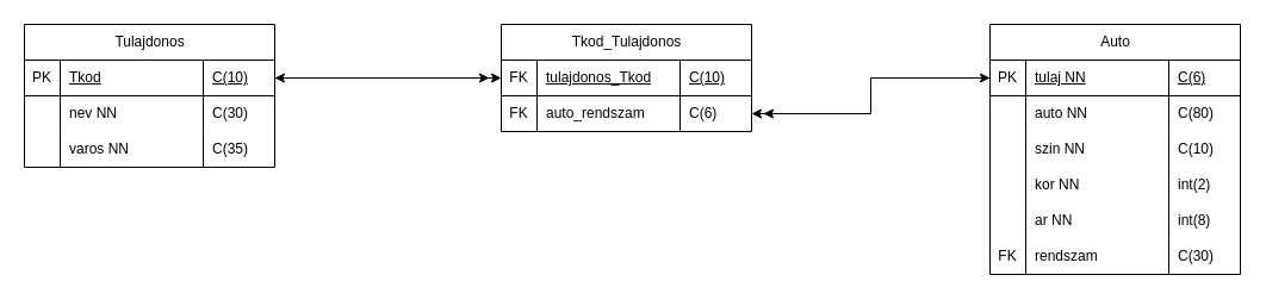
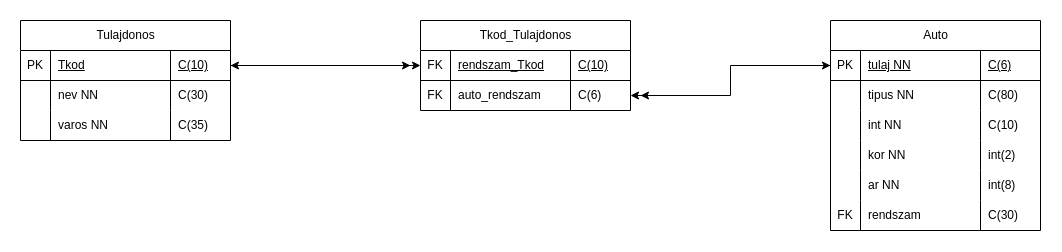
  <mxCell id="0" />
  <mxCell id="1" parent="0" />
  <mxCell id="2" value="&lt;span style=&quot;font-weight: 400;&quot;&gt;Auto&lt;/span&gt;" style="shape=table;startSize=30;container=1;collapsible=1;childLayout=tableLayout;fixedRows=1;rowLines=0;fontStyle=1;align=center;resizeLast=1;html=1;strokeColor=default;verticalAlign=middle;fontFamily=Helvetica;fontSize=12;fontColor=default;fillColor=default;strokeWidth=1;" vertex="1" parent="1"><mxGeometry x="830" y="20" width="210" height="210" as="geometry" /></mxCell>
  <mxCell id="3" value="" style="shape=tableRow;horizontal=0;startSize=0;swimlaneHead=0;swimlaneBody=0;fillColor=none;collapsible=0;dropTarget=0;points=[[0,0.5],[1,0.5]];portConstraint=eastwest;top=0;left=0;right=0;bottom=1;strokeColor=default;align=center;verticalAlign=middle;fontFamily=Helvetica;fontSize=12;fontColor=default;fontStyle=1;" vertex="1" parent="2"><mxGeometry y="30" width="210" height="30" as="geometry" /></mxCell>
  <mxCell id="4" value="&lt;span style=&quot;font-weight: normal;&quot;&gt;PK&lt;/span&gt;" style="shape=partialRectangle;connectable=0;fillColor=none;top=0;left=0;bottom=0;right=0;fontStyle=1;overflow=hidden;whiteSpace=wrap;html=1;strokeColor=default;align=center;verticalAlign=middle;fontFamily=Helvetica;fontSize=12;fontColor=default;" vertex="1" parent="3"><mxGeometry width="30" height="30" as="geometry"><mxRectangle width="30" height="30" as="alternateBounds" /></mxGeometry></mxCell>
  <mxCell id="5" value="&lt;span style=&quot;font-weight: normal;&quot;&gt;tulaj NN&lt;/span&gt;" style="shape=partialRectangle;connectable=0;fillColor=none;top=0;left=0;bottom=0;right=0;align=left;spacingLeft=6;fontStyle=5;overflow=hidden;whiteSpace=wrap;html=1;strokeColor=default;verticalAlign=middle;fontFamily=Helvetica;fontSize=12;fontColor=default;" vertex="1" parent="3"><mxGeometry x="30" width="120" height="30" as="geometry"><mxRectangle width="120" height="30" as="alternateBounds" /></mxGeometry></mxCell>
  <mxCell id="6" value="&lt;span style=&quot;font-weight: normal;&quot;&gt;C(6)&lt;/span&gt;" style="shape=partialRectangle;connectable=0;fillColor=none;top=0;left=0;bottom=0;right=0;align=left;spacingLeft=6;fontStyle=5;overflow=hidden;whiteSpace=wrap;html=1;strokeColor=default;verticalAlign=middle;fontFamily=Helvetica;fontSize=12;fontColor=default;" vertex="1" parent="3"><mxGeometry x="150" width="60" height="30" as="geometry"><mxRectangle width="60" height="30" as="alternateBounds" /></mxGeometry></mxCell>
  <mxCell id="7" value="" style="shape=tableRow;horizontal=0;startSize=0;swimlaneHead=0;swimlaneBody=0;fillColor=none;collapsible=0;dropTarget=0;points=[[0,0.5],[1,0.5]];portConstraint=eastwest;top=0;left=0;right=0;bottom=0;strokeColor=default;align=center;verticalAlign=middle;fontFamily=Helvetica;fontSize=12;fontColor=default;fontStyle=1;" vertex="1" parent="2"><mxGeometry y="60" width="210" height="30" as="geometry" /></mxCell>
  <mxCell id="8" value="" style="shape=partialRectangle;connectable=0;fillColor=none;top=0;left=0;bottom=0;right=0;editable=1;overflow=hidden;whiteSpace=wrap;html=1;strokeColor=default;align=center;verticalAlign=middle;fontFamily=Helvetica;fontSize=12;fontColor=default;fontStyle=1;" vertex="1" parent="7"><mxGeometry width="30" height="30" as="geometry"><mxRectangle width="30" height="30" as="alternateBounds" /></mxGeometry></mxCell>
- <mxCell id="9" value="&lt;span style=&quot;font-weight: 400;&quot;&gt;auto NN&lt;/span&gt;" style="shape=partialRectangle;connectable=0;fillColor=none;top=0;left=0;bottom=0;right=0;align=left;spacingLeft=6;overflow=hidden;whiteSpace=wrap;html=1;strokeColor=default;verticalAlign=middle;fontFamily=Helvetica;fontSize=12;fontColor=default;fontStyle=1;" vertex="1" parent="7"><mxGeometry x="30" width="120" height="30" as="geometry"><mxRectangle width="120" height="30" as="alternateBounds" /></mxGeometry></mxCell>
+ <mxCell id="9" value="&lt;span style=&quot;font-weight: 400;&quot;&gt;tipus NN&lt;/span&gt;" style="shape=partialRectangle;connectable=0;fillColor=none;top=0;left=0;bottom=0;right=0;align=left;spacingLeft=6;overflow=hidden;whiteSpace=wrap;html=1;strokeColor=default;verticalAlign=middle;fontFamily=Helvetica;fontSize=12;fontColor=default;fontStyle=1;" vertex="1" parent="7"><mxGeometry x="30" width="120" height="30" as="geometry"><mxRectangle width="120" height="30" as="alternateBounds" /></mxGeometry></mxCell>
  <mxCell id="10" value="&lt;span style=&quot;font-weight: normal;&quot;&gt;C(80)&lt;/span&gt;" style="shape=partialRectangle;connectable=0;fillColor=none;top=0;left=0;bottom=0;right=0;align=left;spacingLeft=6;overflow=hidden;whiteSpace=wrap;html=1;strokeColor=default;verticalAlign=middle;fontFamily=Helvetica;fontSize=12;fontColor=default;fontStyle=1;" vertex="1" parent="7"><mxGeometry x="150" width="60" height="30" as="geometry"><mxRectangle width="60" height="30" as="alternateBounds" /></mxGeometry></mxCell>
  <mxCell id="11" style="shape=tableRow;horizontal=0;startSize=0;swimlaneHead=0;swimlaneBody=0;fillColor=none;collapsible=0;dropTarget=0;points=[[0,0.5],[1,0.5]];portConstraint=eastwest;top=0;left=0;right=0;bottom=0;strokeColor=default;align=center;verticalAlign=middle;fontFamily=Helvetica;fontSize=12;fontColor=default;fontStyle=1;" vertex="1" parent="2"><mxGeometry y="90" width="210" height="30" as="geometry" /></mxCell>
  <mxCell id="12" style="shape=partialRectangle;connectable=0;fillColor=none;top=0;left=0;bottom=0;right=0;editable=1;overflow=hidden;whiteSpace=wrap;html=1;strokeColor=default;align=center;verticalAlign=middle;fontFamily=Helvetica;fontSize=12;fontColor=default;fontStyle=1;" vertex="1" parent="11"><mxGeometry width="30" height="30" as="geometry"><mxRectangle width="30" height="30" as="alternateBounds" /></mxGeometry></mxCell>
- <mxCell id="13" value="&lt;span style=&quot;font-weight: normal;&quot;&gt;szin NN&lt;/span&gt;" style="shape=partialRectangle;connectable=0;fillColor=none;top=0;left=0;bottom=0;right=0;align=left;spacingLeft=6;overflow=hidden;whiteSpace=wrap;html=1;strokeColor=default;verticalAlign=middle;fontFamily=Helvetica;fontSize=12;fontColor=default;fontStyle=1;" vertex="1" parent="11"><mxGeometry x="30" width="120" height="30" as="geometry"><mxRectangle width="120" height="30" as="alternateBounds" /></mxGeometry></mxCell>
+ <mxCell id="13" value="&lt;span style=&quot;font-weight: normal;&quot;&gt;int NN&lt;/span&gt;" style="shape=partialRectangle;connectable=0;fillColor=none;top=0;left=0;bottom=0;right=0;align=left;spacingLeft=6;overflow=hidden;whiteSpace=wrap;html=1;strokeColor=default;verticalAlign=middle;fontFamily=Helvetica;fontSize=12;fontColor=default;fontStyle=1;" vertex="1" parent="11"><mxGeometry x="30" width="120" height="30" as="geometry"><mxRectangle width="120" height="30" as="alternateBounds" /></mxGeometry></mxCell>
  <mxCell id="14" value="&lt;span style=&quot;font-weight: 400;&quot;&gt;C(10)&lt;/span&gt;" style="shape=partialRectangle;connectable=0;fillColor=none;top=0;left=0;bottom=0;right=0;align=left;spacingLeft=6;overflow=hidden;whiteSpace=wrap;html=1;strokeColor=default;verticalAlign=middle;fontFamily=Helvetica;fontSize=12;fontColor=default;fontStyle=1;" vertex="1" parent="11"><mxGeometry x="150" width="60" height="30" as="geometry"><mxRectangle width="60" height="30" as="alternateBounds" /></mxGeometry></mxCell>
  <mxCell id="15" style="shape=tableRow;horizontal=0;startSize=0;swimlaneHead=0;swimlaneBody=0;fillColor=none;collapsible=0;dropTarget=0;points=[[0,0.5],[1,0.5]];portConstraint=eastwest;top=0;left=0;right=0;bottom=0;strokeColor=default;align=center;verticalAlign=middle;fontFamily=Helvetica;fontSize=12;fontColor=default;fontStyle=1;" vertex="1" parent="2"><mxGeometry y="120" width="210" height="30" as="geometry" /></mxCell>
  <mxCell id="16" style="shape=partialRectangle;connectable=0;fillColor=none;top=0;left=0;bottom=0;right=0;editable=1;overflow=hidden;whiteSpace=wrap;html=1;strokeColor=default;align=center;verticalAlign=middle;fontFamily=Helvetica;fontSize=12;fontColor=default;fontStyle=1;" vertex="1" parent="15"><mxGeometry width="30" height="30" as="geometry"><mxRectangle width="30" height="30" as="alternateBounds" /></mxGeometry></mxCell>
  <mxCell id="17" value="&lt;span style=&quot;font-weight: normal;&quot;&gt;kor NN&lt;/span&gt;" style="shape=partialRectangle;connectable=0;fillColor=none;top=0;left=0;bottom=0;right=0;align=left;spacingLeft=6;overflow=hidden;whiteSpace=wrap;html=1;strokeColor=default;verticalAlign=middle;fontFamily=Helvetica;fontSize=12;fontColor=default;fontStyle=1;" vertex="1" parent="15"><mxGeometry x="30" width="120" height="30" as="geometry"><mxRectangle width="120" height="30" as="alternateBounds" /></mxGeometry></mxCell>
  <mxCell id="18" value="&lt;span style=&quot;font-weight: normal;&quot;&gt;int(2)&lt;/span&gt;" style="shape=partialRectangle;connectable=0;fillColor=none;top=0;left=0;bottom=0;right=0;align=left;spacingLeft=6;overflow=hidden;whiteSpace=wrap;html=1;strokeColor=default;verticalAlign=middle;fontFamily=Helvetica;fontSize=12;fontColor=default;fontStyle=1;" vertex="1" parent="15"><mxGeometry x="150" width="60" height="30" as="geometry"><mxRectangle width="60" height="30" as="alternateBounds" /></mxGeometry></mxCell>
  <mxCell id="19" style="shape=tableRow;horizontal=0;startSize=0;swimlaneHead=0;swimlaneBody=0;fillColor=none;collapsible=0;dropTarget=0;points=[[0,0.5],[1,0.5]];portConstraint=eastwest;top=0;left=0;right=0;bottom=0;strokeColor=default;align=center;verticalAlign=middle;fontFamily=Helvetica;fontSize=12;fontColor=default;fontStyle=1;" vertex="1" parent="2"><mxGeometry y="150" width="210" height="30" as="geometry" /></mxCell>
  <mxCell id="20" style="shape=partialRectangle;connectable=0;fillColor=none;top=0;left=0;bottom=0;right=0;editable=1;overflow=hidden;whiteSpace=wrap;html=1;strokeColor=default;align=center;verticalAlign=middle;fontFamily=Helvetica;fontSize=12;fontColor=default;fontStyle=1;" vertex="1" parent="19"><mxGeometry width="30" height="30" as="geometry"><mxRectangle width="30" height="30" as="alternateBounds" /></mxGeometry></mxCell>
  <mxCell id="21" value="&lt;span style=&quot;font-weight: normal;&quot;&gt;ar NN&lt;/span&gt;" style="shape=partialRectangle;connectable=0;fillColor=none;top=0;left=0;bottom=0;right=0;align=left;spacingLeft=6;overflow=hidden;whiteSpace=wrap;html=1;strokeColor=default;verticalAlign=middle;fontFamily=Helvetica;fontSize=12;fontColor=default;fontStyle=1;" vertex="1" parent="19"><mxGeometry x="30" width="120" height="30" as="geometry"><mxRectangle width="120" height="30" as="alternateBounds" /></mxGeometry></mxCell>
  <mxCell id="22" value="&lt;span style=&quot;font-weight: normal;&quot;&gt;int(8)&lt;/span&gt;" style="shape=partialRectangle;connectable=0;fillColor=none;top=0;left=0;bottom=0;right=0;align=left;spacingLeft=6;overflow=hidden;whiteSpace=wrap;html=1;strokeColor=default;verticalAlign=middle;fontFamily=Helvetica;fontSize=12;fontColor=default;fontStyle=1;" vertex="1" parent="19"><mxGeometry x="150" width="60" height="30" as="geometry"><mxRectangle width="60" height="30" as="alternateBounds" /></mxGeometry></mxCell>
  <mxCell id="23" style="shape=tableRow;horizontal=0;startSize=0;swimlaneHead=0;swimlaneBody=0;fillColor=none;collapsible=0;dropTarget=0;points=[[0,0.5],[1,0.5]];portConstraint=eastwest;top=0;left=0;right=0;bottom=0;strokeColor=default;align=center;verticalAlign=middle;fontFamily=Helvetica;fontSize=12;fontColor=default;fontStyle=1;" vertex="1" parent="2"><mxGeometry y="180" width="210" height="30" as="geometry" /></mxCell>
  <mxCell id="24" value="&lt;span style=&quot;font-weight: normal;&quot;&gt;FK&lt;/span&gt;" style="shape=partialRectangle;connectable=0;fillColor=none;top=0;left=0;bottom=0;right=0;editable=1;overflow=hidden;whiteSpace=wrap;html=1;strokeColor=default;align=center;verticalAlign=middle;fontFamily=Helvetica;fontSize=12;fontColor=default;fontStyle=1;" vertex="1" parent="23"><mxGeometry width="30" height="30" as="geometry"><mxRectangle width="30" height="30" as="alternateBounds" /></mxGeometry></mxCell>
  <mxCell id="25" value="&lt;span style=&quot;font-weight: normal;&quot;&gt;rendszam&lt;/span&gt;" style="shape=partialRectangle;connectable=0;fillColor=none;top=0;left=0;bottom=0;right=0;align=left;spacingLeft=6;overflow=hidden;whiteSpace=wrap;html=1;strokeColor=default;verticalAlign=middle;fontFamily=Helvetica;fontSize=12;fontColor=default;fontStyle=1;" vertex="1" parent="23"><mxGeometry x="30" width="120" height="30" as="geometry"><mxRectangle width="120" height="30" as="alternateBounds" /></mxGeometry></mxCell>
  <mxCell id="26" value="&lt;span style=&quot;font-weight: normal;&quot;&gt;C(30)&lt;/span&gt;" style="shape=partialRectangle;connectable=0;fillColor=none;top=0;left=0;bottom=0;right=0;align=left;spacingLeft=6;overflow=hidden;whiteSpace=wrap;html=1;strokeColor=default;verticalAlign=middle;fontFamily=Helvetica;fontSize=12;fontColor=default;fontStyle=1;" vertex="1" parent="23"><mxGeometry x="150" width="60" height="30" as="geometry"><mxRectangle width="60" height="30" as="alternateBounds" /></mxGeometry></mxCell>
  <mxCell id="27" value="&lt;span style=&quot;font-weight: normal;&quot;&gt;Tulajdonos&lt;/span&gt;" style="shape=table;startSize=30;container=1;collapsible=1;childLayout=tableLayout;fixedRows=1;rowLines=0;fontStyle=1;align=center;resizeLast=1;html=1;strokeColor=default;verticalAlign=middle;fontFamily=Helvetica;fontSize=12;fontColor=default;fillColor=default;strokeWidth=1;" vertex="1" parent="1"><mxGeometry x="20" y="20" width="210" height="120" as="geometry" /></mxCell>
  <mxCell id="28" value="" style="shape=tableRow;horizontal=0;startSize=0;swimlaneHead=0;swimlaneBody=0;fillColor=none;collapsible=0;dropTarget=0;points=[[0,0.5],[1,0.5]];portConstraint=eastwest;top=0;left=0;right=0;bottom=1;strokeColor=default;align=center;verticalAlign=middle;fontFamily=Helvetica;fontSize=12;fontColor=default;fontStyle=1;" vertex="1" parent="27"><mxGeometry y="30" width="210" height="30" as="geometry" /></mxCell>
  <mxCell id="29" value="&lt;span style=&quot;font-weight: normal;&quot;&gt;PK&lt;/span&gt;" style="shape=partialRectangle;connectable=0;fillColor=none;top=0;left=0;bottom=0;right=0;fontStyle=1;overflow=hidden;whiteSpace=wrap;html=1;strokeColor=default;align=center;verticalAlign=middle;fontFamily=Helvetica;fontSize=12;fontColor=default;" vertex="1" parent="28"><mxGeometry width="30" height="30" as="geometry"><mxRectangle width="30" height="30" as="alternateBounds" /></mxGeometry></mxCell>
  <mxCell id="30" value="&lt;span style=&quot;font-weight: normal;&quot;&gt;Tkod&lt;/span&gt;" style="shape=partialRectangle;connectable=0;fillColor=none;top=0;left=0;bottom=0;right=0;align=left;spacingLeft=6;fontStyle=5;overflow=hidden;whiteSpace=wrap;html=1;strokeColor=default;verticalAlign=middle;fontFamily=Helvetica;fontSize=12;fontColor=default;" vertex="1" parent="28"><mxGeometry x="30" width="120" height="30" as="geometry"><mxRectangle width="120" height="30" as="alternateBounds" /></mxGeometry></mxCell>
  <mxCell id="31" value="&lt;span style=&quot;font-weight: normal;&quot;&gt;C(10)&lt;/span&gt;" style="shape=partialRectangle;connectable=0;fillColor=none;top=0;left=0;bottom=0;right=0;align=left;spacingLeft=6;fontStyle=5;overflow=hidden;whiteSpace=wrap;html=1;strokeColor=default;verticalAlign=middle;fontFamily=Helvetica;fontSize=12;fontColor=default;" vertex="1" parent="28"><mxGeometry x="150" width="60" height="30" as="geometry"><mxRectangle width="60" height="30" as="alternateBounds" /></mxGeometry></mxCell>
  <mxCell id="32" value="" style="shape=tableRow;horizontal=0;startSize=0;swimlaneHead=0;swimlaneBody=0;fillColor=none;collapsible=0;dropTarget=0;points=[[0,0.5],[1,0.5]];portConstraint=eastwest;top=0;left=0;right=0;bottom=0;strokeColor=default;align=center;verticalAlign=middle;fontFamily=Helvetica;fontSize=12;fontColor=default;fontStyle=1;" vertex="1" parent="27"><mxGeometry y="60" width="210" height="30" as="geometry" /></mxCell>
  <mxCell id="33" value="" style="shape=partialRectangle;connectable=0;fillColor=none;top=0;left=0;bottom=0;right=0;editable=1;overflow=hidden;whiteSpace=wrap;html=1;strokeColor=default;align=center;verticalAlign=middle;fontFamily=Helvetica;fontSize=12;fontColor=default;fontStyle=1;" vertex="1" parent="32"><mxGeometry width="30" height="30" as="geometry"><mxRectangle width="30" height="30" as="alternateBounds" /></mxGeometry></mxCell>
  <mxCell id="34" value="&lt;span style=&quot;font-weight: 400;&quot;&gt;nev NN&lt;/span&gt;" style="shape=partialRectangle;connectable=0;fillColor=none;top=0;left=0;bottom=0;right=0;align=left;spacingLeft=6;overflow=hidden;whiteSpace=wrap;html=1;strokeColor=default;verticalAlign=middle;fontFamily=Helvetica;fontSize=12;fontColor=default;fontStyle=1;" vertex="1" parent="32"><mxGeometry x="30" width="120" height="30" as="geometry"><mxRectangle width="120" height="30" as="alternateBounds" /></mxGeometry></mxCell>
  <mxCell id="35" value="&lt;span style=&quot;font-weight: normal;&quot;&gt;C(30)&lt;/span&gt;" style="shape=partialRectangle;connectable=0;fillColor=none;top=0;left=0;bottom=0;right=0;align=left;spacingLeft=6;overflow=hidden;whiteSpace=wrap;html=1;strokeColor=default;verticalAlign=middle;fontFamily=Helvetica;fontSize=12;fontColor=default;fontStyle=1;" vertex="1" parent="32"><mxGeometry x="150" width="60" height="30" as="geometry"><mxRectangle width="60" height="30" as="alternateBounds" /></mxGeometry></mxCell>
  <mxCell id="36" style="shape=tableRow;horizontal=0;startSize=0;swimlaneHead=0;swimlaneBody=0;fillColor=none;collapsible=0;dropTarget=0;points=[[0,0.5],[1,0.5]];portConstraint=eastwest;top=0;left=0;right=0;bottom=0;strokeColor=default;align=center;verticalAlign=middle;fontFamily=Helvetica;fontSize=12;fontColor=default;fontStyle=1;" vertex="1" parent="27"><mxGeometry y="90" width="210" height="30" as="geometry" /></mxCell>
  <mxCell id="37" style="shape=partialRectangle;connectable=0;fillColor=none;top=0;left=0;bottom=0;right=0;editable=1;overflow=hidden;whiteSpace=wrap;html=1;strokeColor=default;align=center;verticalAlign=middle;fontFamily=Helvetica;fontSize=12;fontColor=default;fontStyle=1;" vertex="1" parent="36"><mxGeometry width="30" height="30" as="geometry"><mxRectangle width="30" height="30" as="alternateBounds" /></mxGeometry></mxCell>
  <mxCell id="38" value="&lt;span style=&quot;font-weight: normal;&quot;&gt;varos NN&lt;/span&gt;" style="shape=partialRectangle;connectable=0;fillColor=none;top=0;left=0;bottom=0;right=0;align=left;spacingLeft=6;overflow=hidden;whiteSpace=wrap;html=1;strokeColor=default;verticalAlign=middle;fontFamily=Helvetica;fontSize=12;fontColor=default;fontStyle=1;" vertex="1" parent="36"><mxGeometry x="30" width="120" height="30" as="geometry"><mxRectangle width="120" height="30" as="alternateBounds" /></mxGeometry></mxCell>
  <mxCell id="39" value="&lt;span style=&quot;font-weight: 400;&quot;&gt;C(35)&lt;/span&gt;" style="shape=partialRectangle;connectable=0;fillColor=none;top=0;left=0;bottom=0;right=0;align=left;spacingLeft=6;overflow=hidden;whiteSpace=wrap;html=1;strokeColor=default;verticalAlign=middle;fontFamily=Helvetica;fontSize=12;fontColor=default;fontStyle=1;" vertex="1" parent="36"><mxGeometry x="150" width="60" height="30" as="geometry"><mxRectangle width="60" height="30" as="alternateBounds" /></mxGeometry></mxCell>
  <mxCell id="40" value="&lt;span style=&quot;font-weight: normal;&quot;&gt;Tkod_Tulajdonos&lt;/span&gt;" style="shape=table;startSize=30;container=1;collapsible=1;childLayout=tableLayout;fixedRows=1;rowLines=0;fontStyle=1;align=center;resizeLast=1;html=1;strokeColor=default;verticalAlign=middle;fontFamily=Helvetica;fontSize=12;fontColor=default;fillColor=default;strokeWidth=1;" vertex="1" parent="1"><mxGeometry x="420" y="20" width="210" height="90" as="geometry" /></mxCell>
  <mxCell id="41" value="" style="shape=tableRow;horizontal=0;startSize=0;swimlaneHead=0;swimlaneBody=0;fillColor=none;collapsible=0;dropTarget=0;points=[[0,0.5],[1,0.5]];portConstraint=eastwest;top=0;left=0;right=0;bottom=1;strokeColor=default;align=center;verticalAlign=middle;fontFamily=Helvetica;fontSize=12;fontColor=default;fontStyle=1;" vertex="1" parent="40"><mxGeometry y="30" width="210" height="30" as="geometry" /></mxCell>
  <mxCell id="42" value="&lt;span style=&quot;font-weight: normal;&quot;&gt;FK&lt;/span&gt;" style="shape=partialRectangle;connectable=0;fillColor=none;top=0;left=0;bottom=0;right=0;fontStyle=1;overflow=hidden;whiteSpace=wrap;html=1;strokeColor=default;align=center;verticalAlign=middle;fontFamily=Helvetica;fontSize=12;fontColor=default;" vertex="1" parent="41"><mxGeometry width="30" height="30" as="geometry"><mxRectangle width="30" height="30" as="alternateBounds" /></mxGeometry></mxCell>
- <mxCell id="43" value="&lt;span style=&quot;font-weight: normal;&quot;&gt;tulajdonos_Tkod&lt;/span&gt;" style="shape=partialRectangle;connectable=0;fillColor=none;top=0;left=0;bottom=0;right=0;align=left;spacingLeft=6;fontStyle=5;overflow=hidden;whiteSpace=wrap;html=1;strokeColor=default;verticalAlign=middle;fontFamily=Helvetica;fontSize=12;fontColor=default;" vertex="1" parent="41"><mxGeometry x="30" width="120" height="30" as="geometry"><mxRectangle width="120" height="30" as="alternateBounds" /></mxGeometry></mxCell>
+ <mxCell id="43" value="&lt;span style=&quot;font-weight: normal;&quot;&gt;rendszam_Tkod&lt;/span&gt;" style="shape=partialRectangle;connectable=0;fillColor=none;top=0;left=0;bottom=0;right=0;align=left;spacingLeft=6;fontStyle=5;overflow=hidden;whiteSpace=wrap;html=1;strokeColor=default;verticalAlign=middle;fontFamily=Helvetica;fontSize=12;fontColor=default;" vertex="1" parent="41"><mxGeometry x="30" width="120" height="30" as="geometry"><mxRectangle width="120" height="30" as="alternateBounds" /></mxGeometry></mxCell>
  <mxCell id="44" value="&lt;span style=&quot;font-weight: normal;&quot;&gt;C(10)&lt;/span&gt;" style="shape=partialRectangle;connectable=0;fillColor=none;top=0;left=0;bottom=0;right=0;align=left;spacingLeft=6;fontStyle=5;overflow=hidden;whiteSpace=wrap;html=1;strokeColor=default;verticalAlign=middle;fontFamily=Helvetica;fontSize=12;fontColor=default;" vertex="1" parent="41"><mxGeometry x="150" width="60" height="30" as="geometry"><mxRectangle width="60" height="30" as="alternateBounds" /></mxGeometry></mxCell>
  <mxCell id="45" value="" style="shape=tableRow;horizontal=0;startSize=0;swimlaneHead=0;swimlaneBody=0;fillColor=none;collapsible=0;dropTarget=0;points=[[0,0.5],[1,0.5]];portConstraint=eastwest;top=0;left=0;right=0;bottom=0;strokeColor=default;align=center;verticalAlign=middle;fontFamily=Helvetica;fontSize=12;fontColor=default;fontStyle=1;" vertex="1" parent="40"><mxGeometry y="60" width="210" height="30" as="geometry" /></mxCell>
  <mxCell id="46" value="&lt;span style=&quot;font-weight: normal;&quot;&gt;FK&lt;/span&gt;" style="shape=partialRectangle;connectable=0;fillColor=none;top=0;left=0;bottom=0;right=0;editable=1;overflow=hidden;whiteSpace=wrap;html=1;strokeColor=default;align=center;verticalAlign=middle;fontFamily=Helvetica;fontSize=12;fontColor=default;fontStyle=1;" vertex="1" parent="45"><mxGeometry width="30" height="30" as="geometry"><mxRectangle width="30" height="30" as="alternateBounds" /></mxGeometry></mxCell>
  <mxCell id="47" value="&lt;span style=&quot;font-weight: 400;&quot;&gt;auto_rendszam&lt;/span&gt;" style="shape=partialRectangle;connectable=0;fillColor=none;top=0;left=0;bottom=0;right=0;align=left;spacingLeft=6;overflow=hidden;whiteSpace=wrap;html=1;strokeColor=default;verticalAlign=middle;fontFamily=Helvetica;fontSize=12;fontColor=default;fontStyle=1;" vertex="1" parent="45"><mxGeometry x="30" width="120" height="30" as="geometry"><mxRectangle width="120" height="30" as="alternateBounds" /></mxGeometry></mxCell>
  <mxCell id="48" value="&lt;span style=&quot;font-weight: normal;&quot;&gt;C(6)&lt;/span&gt;" style="shape=partialRectangle;connectable=0;fillColor=none;top=0;left=0;bottom=0;right=0;align=left;spacingLeft=6;overflow=hidden;whiteSpace=wrap;html=1;strokeColor=default;verticalAlign=middle;fontFamily=Helvetica;fontSize=12;fontColor=default;fontStyle=1;" vertex="1" parent="45"><mxGeometry x="150" width="60" height="30" as="geometry"><mxRectangle width="60" height="30" as="alternateBounds" /></mxGeometry></mxCell>
  <mxCell id="49" style="edgeStyle=orthogonalEdgeStyle;rounded=0;orthogonalLoop=1;jettySize=auto;html=1;entryX=0;entryY=0.5;entryDx=0;entryDy=0;" edge="1" parent="1" source="28" target="41"><mxGeometry relative="1" as="geometry" /></mxCell>
  <mxCell id="50" value="" style="endArrow=classic;html=1;rounded=0;" edge="1" parent="1"><mxGeometry width="50" height="50" relative="1" as="geometry"><mxPoint x="360" y="65" as="sourcePoint" /><mxPoint x="410" y="65" as="targetPoint" /></mxGeometry></mxCell>
  <mxCell id="51" value="" style="endArrow=classic;html=1;rounded=0;entryX=1;entryY=0.5;entryDx=0;entryDy=0;" edge="1" parent="1" target="28"><mxGeometry width="50" height="50" relative="1" as="geometry"><mxPoint x="260" y="65" as="sourcePoint" /><mxPoint x="270" y="30" as="targetPoint" /></mxGeometry></mxCell>
  <mxCell id="52" style="edgeStyle=orthogonalEdgeStyle;rounded=0;orthogonalLoop=1;jettySize=auto;html=1;entryX=1;entryY=0.5;entryDx=0;entryDy=0;" edge="1" parent="1" source="3" target="45"><mxGeometry relative="1" as="geometry" /></mxCell>
  <mxCell id="53" value="" style="endArrow=classic;html=1;rounded=0;" edge="1" parent="1"><mxGeometry width="50" height="50" relative="1" as="geometry"><mxPoint x="680" y="95" as="sourcePoint" /><mxPoint x="640" y="95" as="targetPoint" /></mxGeometry></mxCell>
  <mxCell id="54" value="" style="endArrow=classic;html=1;rounded=0;entryX=0;entryY=0.5;entryDx=0;entryDy=0;" edge="1" parent="1" target="3"><mxGeometry width="50" height="50" relative="1" as="geometry"><mxPoint x="800" y="65" as="sourcePoint" /><mxPoint x="780" y="50" as="targetPoint" /></mxGeometry></mxCell>
